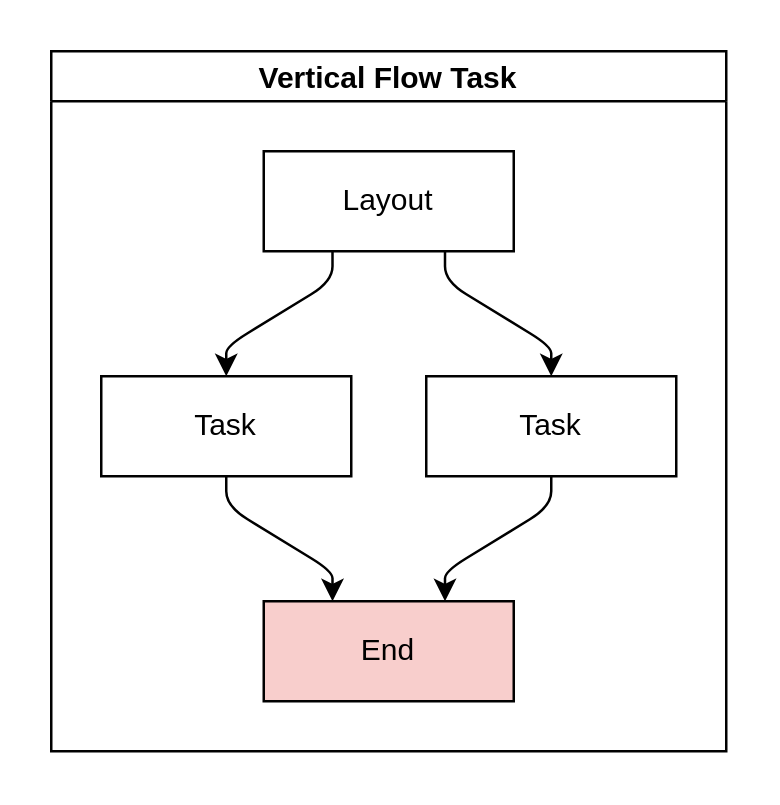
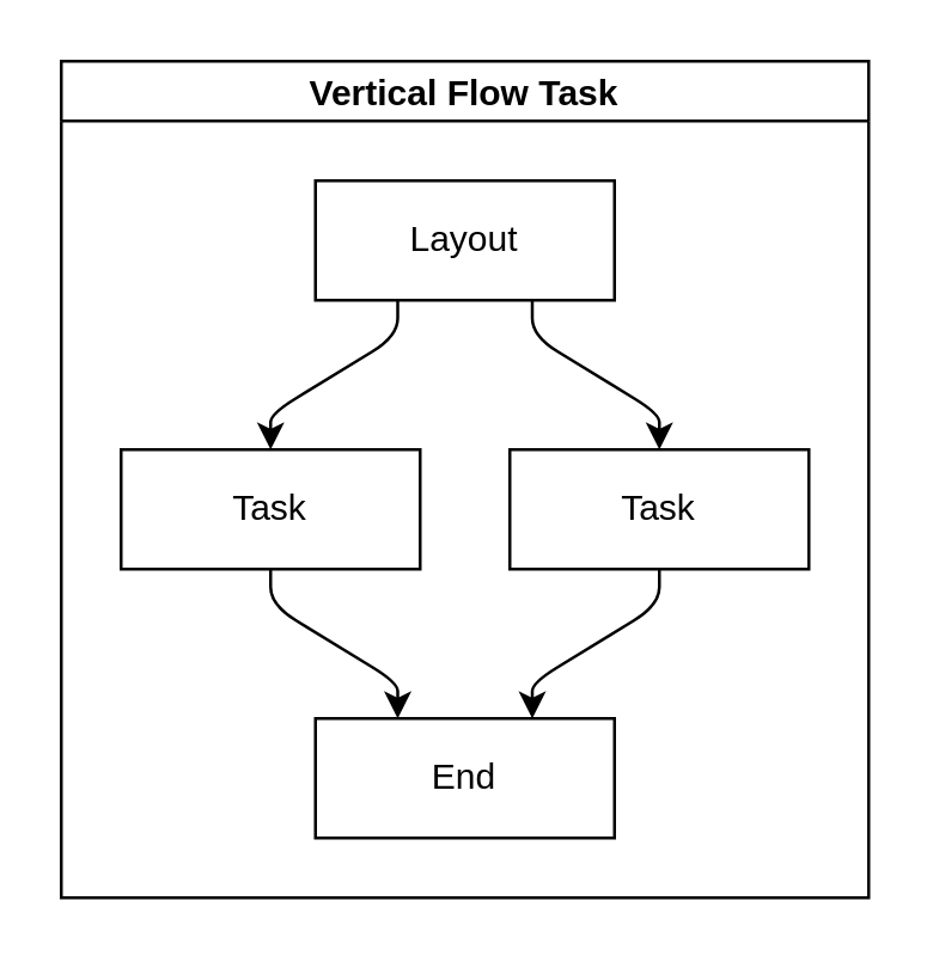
  <mxCell id="0" />
  <mxCell id="1" parent="0" />
  <mxCell id="2" value="Vertical Flow Task" style="swimlane;startSize=20;horizontal=1;childLayout=flowLayout;flowOrientation=north;resizable=0;interRankCellSpacing=50;containerType=tree;fontSize=12;" vertex="1" parent="1"><mxGeometry x="20" y="20" width="270" height="280" as="geometry" /></mxCell>
  <mxCell id="3" value="Layout" style="whiteSpace=wrap;html=1;" vertex="1" parent="2"><mxGeometry x="85" y="40" width="100" height="40" as="geometry" /></mxCell>
  <mxCell id="4" value="Task" style="whiteSpace=wrap;html=1;" vertex="1" parent="2"><mxGeometry x="20" y="130" width="100" height="40" as="geometry" /></mxCell>
  <mxCell id="5" value="" style="html=1;rounded=1;curved=0;sourcePerimeterSpacing=0;targetPerimeterSpacing=0;startSize=6;endSize=6;noEdgeStyle=1;orthogonal=1;" edge="1" parent="2" source="3" target="4"><mxGeometry relative="1" as="geometry"><Array as="points"><mxPoint x="112.5" y="92" /><mxPoint x="70" y="118" /></Array></mxGeometry></mxCell>
  <mxCell id="6" value="Task" style="whiteSpace=wrap;html=1;" vertex="1" parent="2"><mxGeometry x="150" y="130" width="100" height="40" as="geometry" /></mxCell>
  <mxCell id="7" value="" style="html=1;rounded=1;curved=0;sourcePerimeterSpacing=0;targetPerimeterSpacing=0;startSize=6;endSize=6;noEdgeStyle=1;orthogonal=1;" edge="1" parent="2" source="3" target="6"><mxGeometry relative="1" as="geometry"><Array as="points"><mxPoint x="157.5" y="92" /><mxPoint x="200" y="118" /></Array></mxGeometry></mxCell>
- <mxCell id="8" value="End" style="whiteSpace=wrap;html=1;fillColor=#f8cecc;" vertex="1" parent="2"><mxGeometry x="85" y="220" width="100" height="40" as="geometry" /></mxCell>
+ <mxCell id="8" value="End" style="whiteSpace=wrap;html=1;" vertex="1" parent="2"><mxGeometry x="85" y="220" width="100" height="40" as="geometry" /></mxCell>
  <mxCell id="9" value="" style="html=1;rounded=1;curved=0;sourcePerimeterSpacing=0;targetPerimeterSpacing=0;startSize=6;endSize=6;noEdgeStyle=1;orthogonal=1;" edge="1" parent="2" source="4" target="8"><mxGeometry relative="1" as="geometry"><Array as="points"><mxPoint x="70" y="182" /><mxPoint x="112.5" y="208" /></Array></mxGeometry></mxCell>
  <mxCell id="10" value="" style="html=1;rounded=1;curved=0;sourcePerimeterSpacing=0;targetPerimeterSpacing=0;startSize=6;endSize=6;noEdgeStyle=1;orthogonal=1;" edge="1" parent="2" source="6" target="8"><mxGeometry relative="1" as="geometry"><Array as="points"><mxPoint x="200" y="182" /><mxPoint x="157.5" y="208" /></Array></mxGeometry></mxCell>
